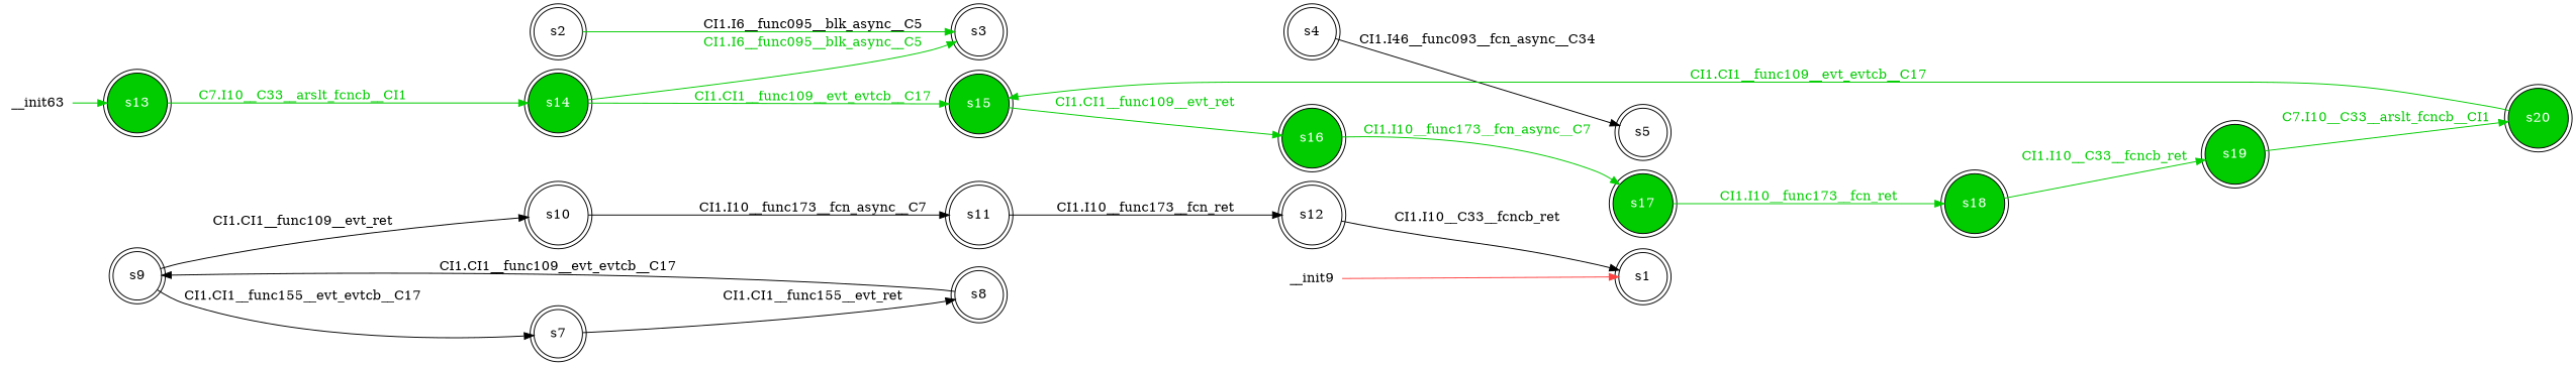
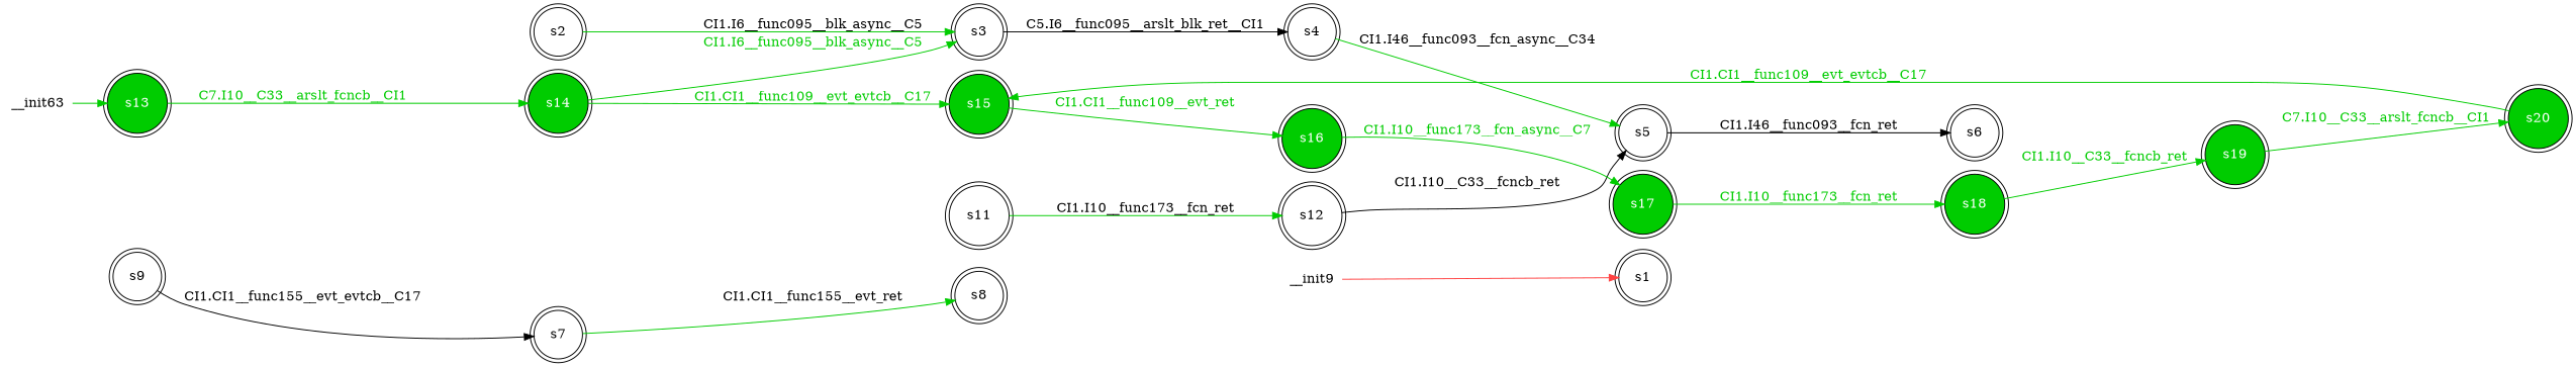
  digraph {
    rankdir=LR
    node [shape=doublecircle]
    edge [color="#00cc00"]
    n1 [label=<s1>]
    n2 [label=<s2>]
    n3 [label=<s3>]
    n4 [fillcolor="#00cc00" fontcolor="#ffffff" label=<s13> style=filled]
    n5 [fillcolor="#00cc00" fontcolor="#ffffff" label=<s14> style=filled]
    n6 [fillcolor="#00cc00" fontcolor="#ffffff" label=<s15> style=filled]
    n7 [label=<s4>]
    n8 [label=<s5>]
+   n9 [label=<s6>]
    n10 [label=<s7>]
    n11 [label=<s8>]
    n12 [label=<s9>]
-   n13 [label=<s10>]
    n14 [label=<s11>]
    n15 [label=<s12>]
    n16 [fillcolor="#00cc00" fontcolor="#ffffff" label=<s16> style=filled]
    n17 [fillcolor="#00cc00" fontcolor="#ffffff" label=<s17> style=filled]
    n18 [fillcolor="#00cc00" fontcolor="#ffffff" label=<s18> style=filled]
    n19 [fillcolor="#00cc00" fontcolor="#ffffff" label=<s19> style=filled]
    n20 [fillcolor="#00cc00" fontcolor="#ffffff" label=<s20> style=filled]
    n21 [label=__init9 shape=none]
    n22 [label=__init63 shape=none]
    n2 -> n3 [label=<<font color="#000000">CI1.I6__func095__blk_async__C5</font>>]
+   n3 -> n7 [label=<<font color="#000000">C5.I6__func095__arslt_blk_ret__CI1</font>> color=""]
    n4 -> n5 [label=<<font color="#00cc00">C7.I10__C33__arslt_fcncb__CI1</font>>]
    n5 -> n3 [label=<<font color="#00cc00">CI1.I6__func095__blk_async__C5</font>>]
    n5 -> n6 [label=<<font color="#00cc00">CI1.CI1__func109__evt_evtcb__C17</font>>]
    n6 -> n16 [label=<<font color="#00cc00">CI1.CI1__func109__evt_ret</font>>]
-   n7 -> n8 [label=<<font color="#000000">CI1.I46__func093__fcn_async__C34</font>> color=""]
-   n10 -> n11 [label=<<font color="#000000">CI1.CI1__func155__evt_ret</font>> color=""]
-   n11 -> n12 [label=<<font color="#000000">CI1.CI1__func109__evt_evtcb__C17</font>> color=""]
+   n7 -> n8 [label=<<font color="#000000">CI1.I46__func093__fcn_async__C34</font>>]
+   n8 -> n9 [label=<<font color="#000000">CI1.I46__func093__fcn_ret</font>> color=""]
+   n10 -> n11 [label=<<font color="#000000">CI1.CI1__func155__evt_ret</font>>]
    n12 -> n10 [label=<<font color="#000000">CI1.CI1__func155__evt_evtcb__C17</font>> color=""]
-   n12 -> n13 [label=<<font color="#000000">CI1.CI1__func109__evt_ret</font>> color=""]
-   n13 -> n14 [label=<<font color="#000000">CI1.I10__func173__fcn_async__C7</font>> color=""]
-   n14 -> n15 [label=<<font color="#000000">CI1.I10__func173__fcn_ret</font>> color=""]
-   n15 -> n1 [label=<<font color="#000000">CI1.I10__C33__fcncb_ret</font>> color=""]
+   n14 -> n15 [label=<<font color="#000000">CI1.I10__func173__fcn_ret</font>>]
+   n15 -> n8 [label=<<font color="#000000">CI1.I10__C33__fcncb_ret</font>> color=""]
    n16 -> n17 [label=<<font color="#00cc00">CI1.I10__func173__fcn_async__C7</font>>]
    n17 -> n18 [label=<<font color="#00cc00">CI1.I10__func173__fcn_ret</font>>]
    n18 -> n19 [label=<<font color="#00cc00">CI1.I10__C33__fcncb_ret</font>>]
    n19 -> n20 [label=<<font color="#00cc00">C7.I10__C33__arslt_fcncb__CI1</font>>]
    n20 -> n6 [label=<<font color="#00cc00">CI1.CI1__func109__evt_evtcb__C17</font>>]
    n21 -> n1 [color="#ff4040"]
    n22 -> n4
  }
